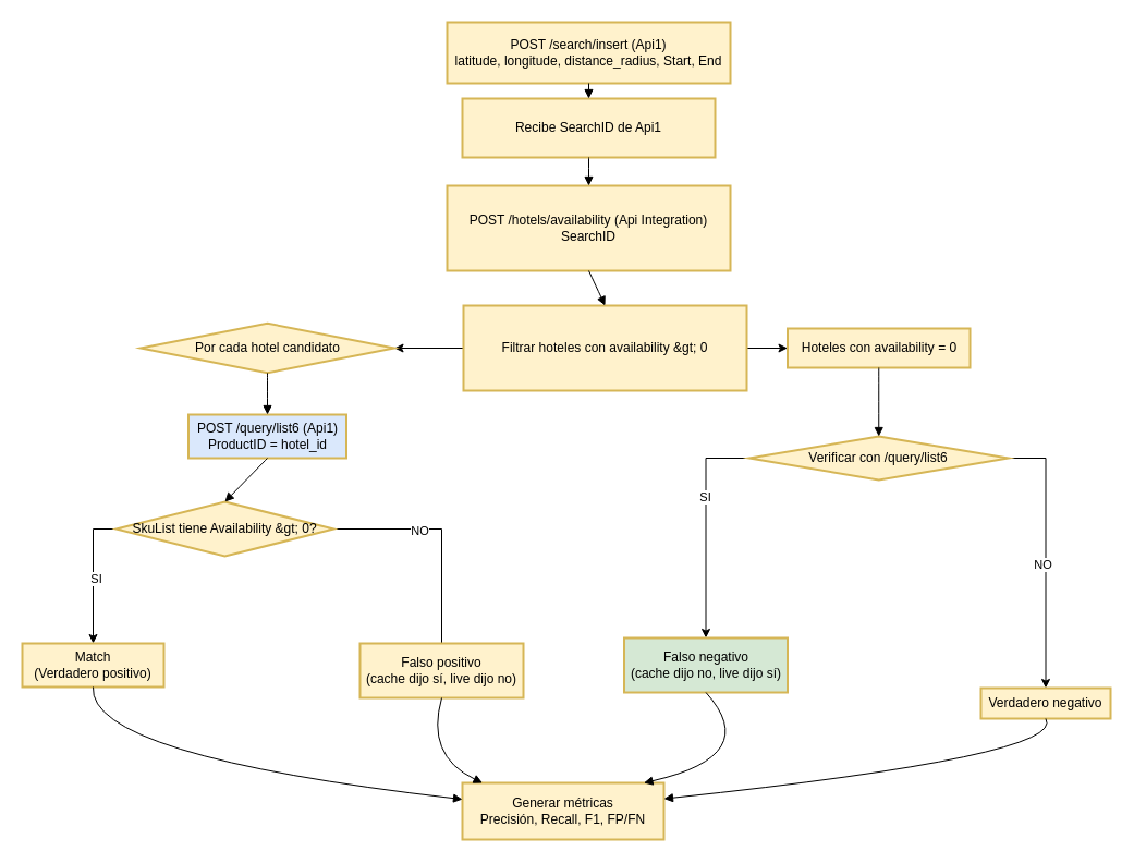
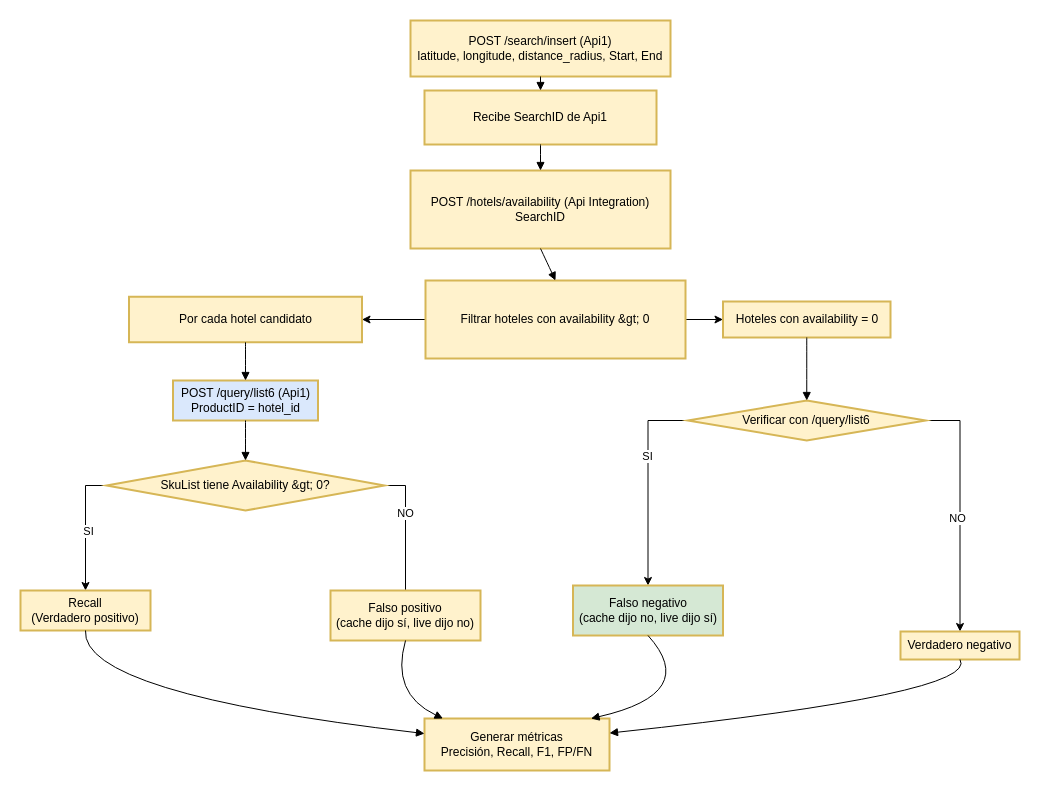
  <mxCell id="0" />
  <mxCell id="1" parent="0" />
  <mxCell id="2" value="POST /search/insert (Api1)&#10;latitude, longitude, distance_radius, Start, End" style="whiteSpace=wrap;strokeWidth=2;fillColor=#fff2cc;strokeColor=#d6b656;" vertex="1" parent="1"><mxGeometry x="410" y="20" width="260" height="56" as="geometry" /></mxCell>
  <mxCell id="3" value="Recibe SearchID de Api1" style="whiteSpace=wrap;strokeWidth=2;fillColor=#fff2cc;strokeColor=#d6b656;" vertex="1" parent="1"><mxGeometry x="424" y="90" width="232" height="54" as="geometry" /></mxCell>
  <mxCell id="4" value="POST /hotels/availability (Api Integration)&#10;SearchID" style="whiteSpace=wrap;strokeWidth=2;fillColor=#fff2cc;strokeColor=#d6b656;" vertex="1" parent="1"><mxGeometry x="410" y="170" width="260" height="78" as="geometry" /></mxCell>
  <mxCell id="5" style="edgeStyle=orthogonalEdgeStyle;rounded=0;orthogonalLoop=1;jettySize=auto;html=1;exitX=0;exitY=0.5;exitDx=0;exitDy=0;entryX=1;entryY=0.5;entryDx=0;entryDy=0;" edge="1" parent="1" source="7" target="8"><mxGeometry relative="1" as="geometry" /></mxCell>
  <mxCell id="6" style="edgeStyle=orthogonalEdgeStyle;rounded=0;orthogonalLoop=1;jettySize=auto;html=1;exitX=1;exitY=0.5;exitDx=0;exitDy=0;entryX=0;entryY=0.5;entryDx=0;entryDy=0;" edge="1" parent="1" source="7" target="17"><mxGeometry relative="1" as="geometry" /></mxCell>
  <mxCell id="7" value="Filtrar hoteles con availability &amp;gt; 0" style="whiteSpace=wrap;strokeWidth=2;fillColor=#fff2cc;strokeColor=#d6b656;" vertex="1" parent="1"><mxGeometry x="425" y="280" width="260" height="78" as="geometry" /></mxCell>
- <mxCell id="8" value="Por cada hotel candidato" style="rhombus;strokeWidth=2;whiteSpace=wrap;fillColor=#fff2cc;strokeColor=#d6b656;" vertex="1" parent="1"><mxGeometry x="128.5" y="296.25" width="233" height="45.5" as="geometry" /></mxCell>
+ <mxCell id="8" value="Por cada hotel candidato" style="strokeWidth=2;whiteSpace=wrap;fillColor=#fff2cc;strokeColor=#d6b656;rounded=0;" vertex="1" parent="1"><mxGeometry x="128.5" y="296.25" width="233" height="45.5" as="geometry" /></mxCell>
  <mxCell id="9" value="POST /query/list6 (Api1)&#10;ProductID = hotel_id" style="whiteSpace=wrap;strokeWidth=2;fillColor=#dae8fc;strokeColor=#d6b656;" vertex="1" parent="1"><mxGeometry x="172.5" y="380" width="145" height="40" as="geometry" /></mxCell>
  <mxCell id="10" style="edgeStyle=orthogonalEdgeStyle;rounded=0;orthogonalLoop=1;jettySize=auto;html=1;exitX=0;exitY=0.5;exitDx=0;exitDy=0;" edge="1" parent="1" source="14" target="15"><mxGeometry relative="1" as="geometry" /></mxCell>
  <mxCell id="11" value="SI" style="edgeLabel;html=1;align=center;verticalAlign=middle;resizable=0;points=[];" vertex="1" connectable="0" parent="10"><mxGeometry x="0.046" y="2" relative="1" as="geometry"><mxPoint as="offset" /></mxGeometry></mxCell>
  <mxCell id="12" style="edgeStyle=orthogonalEdgeStyle;rounded=0;orthogonalLoop=1;jettySize=auto;html=1;exitX=1;exitY=0.5;exitDx=0;exitDy=0;entryX=0.5;entryY=0;entryDx=0;entryDy=0;endArrow=none;" edge="1" parent="1" source="14" target="16"><mxGeometry relative="1" as="geometry" /></mxCell>
  <mxCell id="13" value="NO" style="edgeLabel;html=1;align=center;verticalAlign=middle;resizable=0;points=[];" vertex="1" connectable="0" parent="12"><mxGeometry x="-0.236" y="-1" relative="1" as="geometry"><mxPoint as="offset" /></mxGeometry></mxCell>
- <mxCell id="14" value="SkuList tiene Availability &amp;gt; 0?" style="rhombus;strokeWidth=2;whiteSpace=wrap;fillColor=#fff2cc;strokeColor=#d6b656;" vertex="1" parent="1"><mxGeometry x="106" y="460" width="200" height="50" as="geometry" /></mxCell>
- <mxCell id="15" value="Match&#10;(Verdadero positivo)" style="whiteSpace=wrap;strokeWidth=2;fillColor=#fff2cc;strokeColor=#d6b656;" vertex="1" parent="1"><mxGeometry x="20" y="590" width="130" height="40" as="geometry" /></mxCell>
+ <mxCell id="14" value="SkuList tiene Availability &amp;gt; 0?" style="rhombus;strokeWidth=2;whiteSpace=wrap;fillColor=#fff2cc;strokeColor=#d6b656;" vertex="1" parent="1"><mxGeometry x="106" y="460" width="278" height="50" as="geometry" /></mxCell>
+ <mxCell id="15" value="Recall&#10;(Verdadero positivo)" style="whiteSpace=wrap;strokeWidth=2;fillColor=#fff2cc;strokeColor=#d6b656;" vertex="1" parent="1"><mxGeometry x="20" y="590" width="130" height="40" as="geometry" /></mxCell>
  <mxCell id="16" value="Falso positivo&#10;(cache dijo sí, live dijo no)" style="whiteSpace=wrap;strokeWidth=2;fillColor=#fff2cc;strokeColor=#d6b656;" vertex="1" parent="1"><mxGeometry x="330" y="590" width="150" height="50" as="geometry" /></mxCell>
  <mxCell id="17" value="Hoteles con availability = 0" style="whiteSpace=wrap;strokeWidth=2;fillColor=#fff2cc;strokeColor=#d6b656;" vertex="1" parent="1"><mxGeometry x="722.5" y="301" width="167.5" height="36" as="geometry" /></mxCell>
  <mxCell id="18" style="edgeStyle=orthogonalEdgeStyle;rounded=0;orthogonalLoop=1;jettySize=auto;html=1;exitX=0;exitY=0.5;exitDx=0;exitDy=0;entryX=0.5;entryY=0;entryDx=0;entryDy=0;" edge="1" parent="1" source="22" target="23"><mxGeometry relative="1" as="geometry" /></mxCell>
  <mxCell id="19" value="SI" style="edgeLabel;html=1;align=center;verticalAlign=middle;resizable=0;points=[];" vertex="1" connectable="0" parent="18"><mxGeometry x="-0.267" y="-1" relative="1" as="geometry"><mxPoint as="offset" /></mxGeometry></mxCell>
  <mxCell id="20" style="edgeStyle=orthogonalEdgeStyle;rounded=0;orthogonalLoop=1;jettySize=auto;html=1;exitX=1;exitY=0.5;exitDx=0;exitDy=0;entryX=0.5;entryY=0;entryDx=0;entryDy=0;" edge="1" parent="1" source="22" target="24"><mxGeometry relative="1" as="geometry" /></mxCell>
  <mxCell id="21" value="NO" style="edgeLabel;html=1;align=center;verticalAlign=middle;resizable=0;points=[];" vertex="1" connectable="0" parent="20"><mxGeometry x="0.081" y="-3" relative="1" as="geometry"><mxPoint y="-1" as="offset" /></mxGeometry></mxCell>
  <mxCell id="22" value="Verificar con /query/list6" style="rhombus;strokeWidth=2;whiteSpace=wrap;fillColor=#fff2cc;strokeColor=#d6b656;" vertex="1" parent="1"><mxGeometry x="687.25" y="400" width="238" height="40" as="geometry" /></mxCell>
  <mxCell id="23" value="Falso negativo&#10;(cache dijo no, live dijo sí)" style="whiteSpace=wrap;strokeWidth=2;fillColor=#d5e8d4;strokeColor=#d6b656;" vertex="1" parent="1"><mxGeometry x="572.5" y="585" width="150" height="50" as="geometry" /></mxCell>
  <mxCell id="24" value="Verdadero negativo" style="whiteSpace=wrap;strokeWidth=2;fillColor=#fff2cc;strokeColor=#d6b656;" vertex="1" parent="1"><mxGeometry x="900" y="631" width="119" height="28" as="geometry" /></mxCell>
  <mxCell id="25" value="Generar métricas&#10;Precisión, Recall, F1, FP/FN" style="whiteSpace=wrap;strokeWidth=2;fillColor=#fff2cc;strokeColor=#d6b656;" vertex="1" parent="1"><mxGeometry x="424" y="718" width="185" height="52" as="geometry" /></mxCell>
  <mxCell id="26" value="" style="curved=1;startArrow=none;endArrow=block;exitX=0.5;exitY=1;entryX=0.5;entryY=0;rounded=0;" edge="1" parent="1" source="2" target="3"><mxGeometry relative="1" as="geometry"><Array as="points" /></mxGeometry></mxCell>
  <mxCell id="27" value="" style="curved=1;startArrow=none;endArrow=block;exitX=0.5;exitY=1;entryX=0.5;entryY=0;rounded=0;" edge="1" parent="1" source="3" target="4"><mxGeometry relative="1" as="geometry"><Array as="points" /></mxGeometry></mxCell>
  <mxCell id="28" value="" style="curved=1;startArrow=none;endArrow=block;exitX=0.5;exitY=1;entryX=0.5;entryY=0;rounded=0;" edge="1" parent="1" source="4" target="7"><mxGeometry relative="1" as="geometry"><Array as="points" /></mxGeometry></mxCell>
  <mxCell id="29" value="" style="curved=1;startArrow=none;endArrow=block;exitX=0.5;exitY=1;entryX=0.5;entryY=0;rounded=0;" edge="1" parent="1" source="8" target="9"><mxGeometry relative="1" as="geometry"><Array as="points" /></mxGeometry></mxCell>
  <mxCell id="30" value="" style="curved=1;startArrow=none;endArrow=block;exitX=0.5;exitY=1;entryX=0.5;entryY=0;rounded=0;" edge="1" parent="1" source="9" target="14"><mxGeometry relative="1" as="geometry"><Array as="points" /></mxGeometry></mxCell>
  <mxCell id="31" value="" style="curved=1;startArrow=none;endArrow=block;exitX=0.5;exitY=1;entryX=0.5;entryY=0;rounded=0;" edge="1" parent="1" source="17" target="22"><mxGeometry relative="1" as="geometry"><Array as="points" /></mxGeometry></mxCell>
  <mxCell id="32" value="" style="curved=1;startArrow=none;endArrow=block;exitX=0.5;exitY=1;entryX=0;entryY=0.29;rounded=0;" edge="1" parent="1" source="15" target="25"><mxGeometry relative="1" as="geometry"><Array as="points"><mxPoint x="80" y="693" /></Array></mxGeometry></mxCell>
  <mxCell id="33" value="" style="curved=1;startArrow=none;endArrow=block;exitX=0.5;exitY=1;entryX=0.1;entryY=0;rounded=0;" edge="1" parent="1" source="16" target="25"><mxGeometry relative="1" as="geometry"><Array as="points"><mxPoint x="390" y="693" /></Array></mxGeometry></mxCell>
  <mxCell id="34" value="" style="curved=1;startArrow=none;endArrow=block;exitX=0.5;exitY=1;entryX=0.9;entryY=0;rounded=0;" edge="1" parent="1" source="23" target="25"><mxGeometry relative="1" as="geometry"><Array as="points"><mxPoint x="700" y="693" /></Array></mxGeometry></mxCell>
  <mxCell id="35" value="" style="curved=1;startArrow=none;endArrow=block;exitX=0.5;exitY=1;entryX=1;entryY=0.28;rounded=0;" edge="1" parent="1" source="24" target="25"><mxGeometry relative="1" as="geometry"><Array as="points"><mxPoint x="980" y="693" /></Array></mxGeometry></mxCell>
